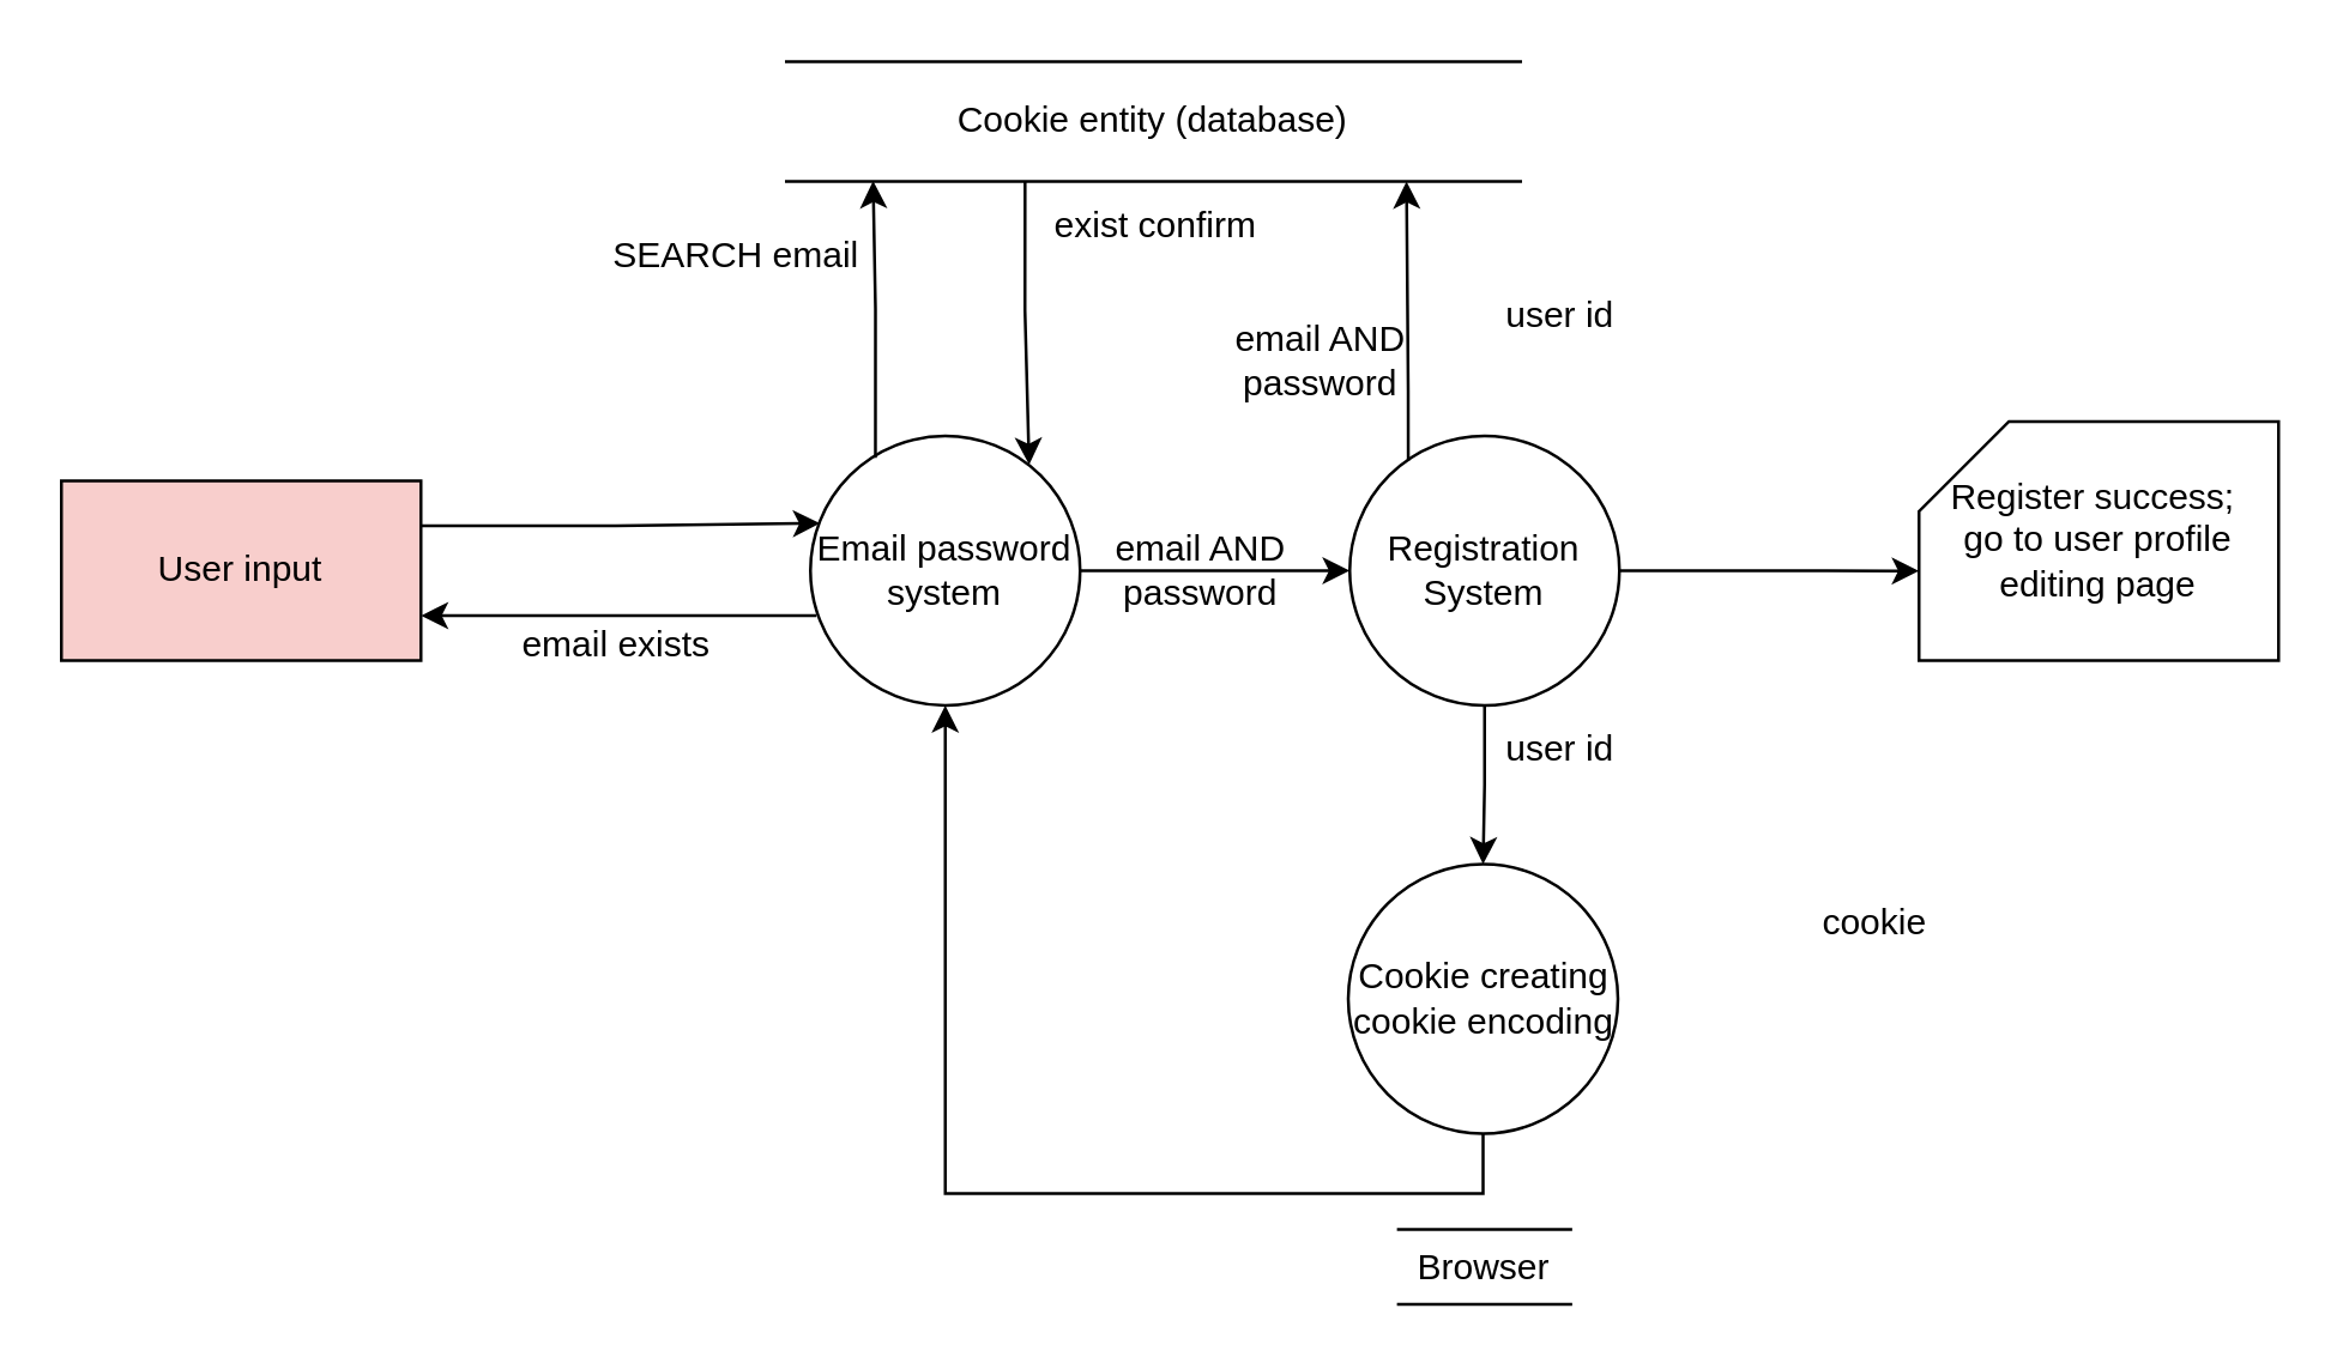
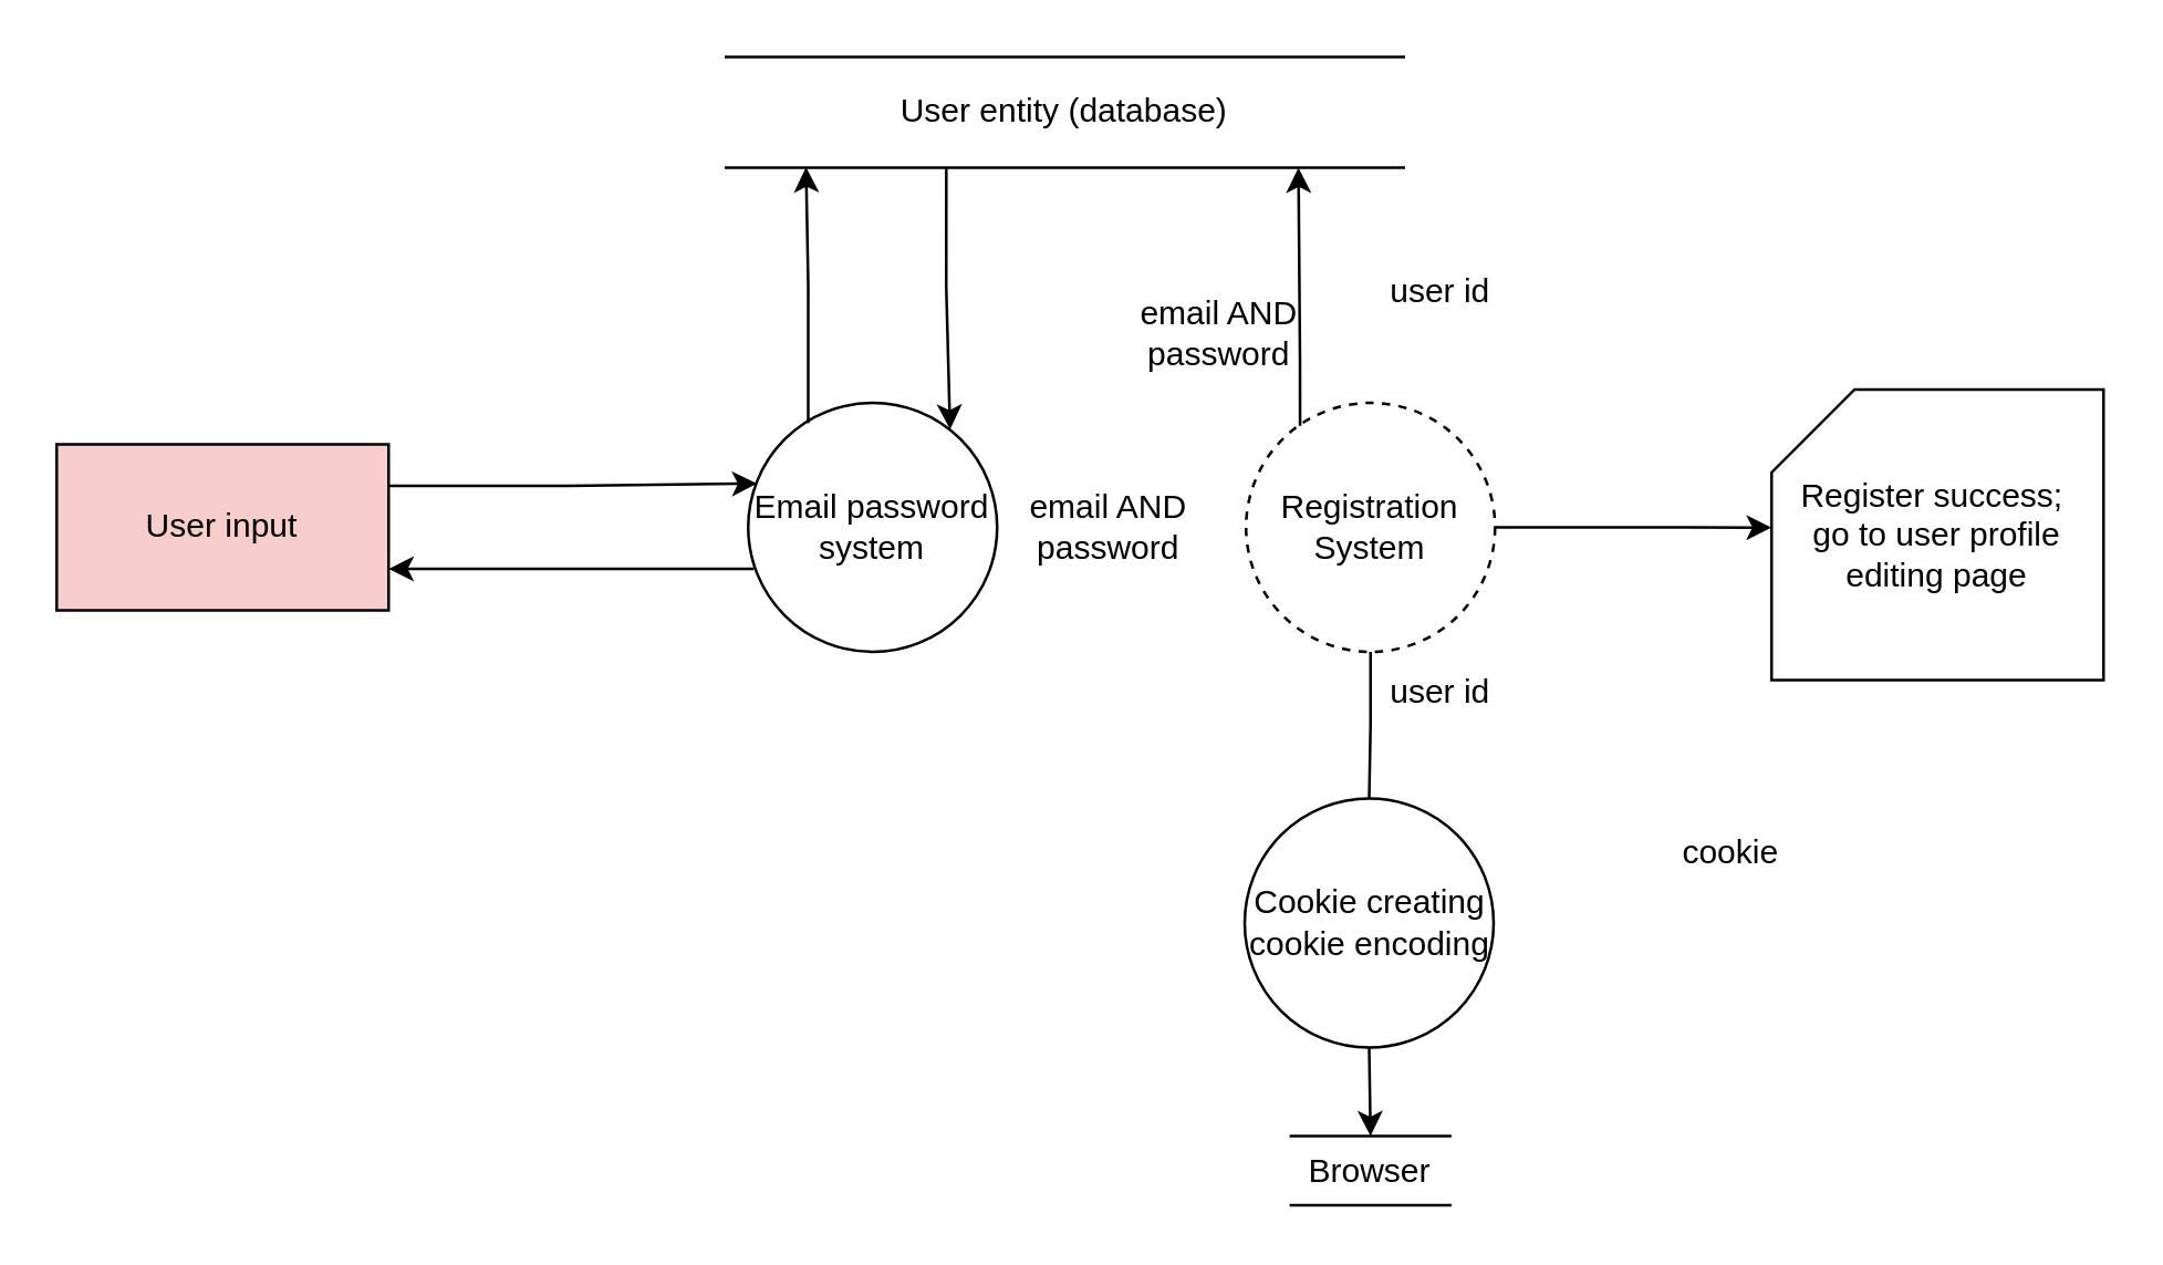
  <mxCell id="0" />
  <mxCell id="1" parent="0" />
  <mxCell id="2" style="edgeStyle=orthogonalEdgeStyle;rounded=0;orthogonalLoop=1;jettySize=auto;html=1;exitX=1;exitY=0.25;exitDx=0;exitDy=0;entryX=0.036;entryY=0.324;entryDx=0;entryDy=0;entryPerimeter=0;" edge="1" parent="1" source="4" target="6"><mxGeometry relative="1" as="geometry" /></mxCell>
  <mxCell id="3" style="edgeStyle=orthogonalEdgeStyle;rounded=0;orthogonalLoop=1;jettySize=auto;html=1;entryX=1;entryY=0.75;entryDx=0;entryDy=0;exitX=0.022;exitY=0.667;exitDx=0;exitDy=0;exitPerimeter=0;" edge="1" parent="1" source="6" target="4"><mxGeometry relative="1" as="geometry"><mxPoint x="160" y="205" as="targetPoint" /><mxPoint x="240" y="205" as="sourcePoint" /></mxGeometry></mxCell>
  <mxCell id="4" value="User input" style="rounded=0;whiteSpace=wrap;html=1;fillColor=#f8cecc;" vertex="1" parent="1"><mxGeometry x="20" y="160" width="120" height="60" as="geometry" /></mxCell>
- <mxCell id="5" style="edgeStyle=orthogonalEdgeStyle;rounded=0;orthogonalLoop=1;jettySize=auto;html=1;exitX=1;exitY=0.5;exitDx=0;exitDy=0;entryX=0;entryY=0.5;entryDx=0;entryDy=0;" edge="1" parent="1" source="6" target="15"><mxGeometry relative="1" as="geometry"><mxPoint x="440" y="189.833" as="targetPoint" /></mxGeometry></mxCell>
  <mxCell id="6" value="Email password system" style="ellipse;whiteSpace=wrap;html=1;aspect=fixed;rounded=0;strokeColor=default;fontFamily=Helvetica;fontSize=12;fontColor=default;fillColor=none;" vertex="1" parent="1"><mxGeometry x="270" y="145" width="90" height="90" as="geometry" /></mxCell>
- <mxCell id="7" value="email exists" style="text;html=1;align=center;verticalAlign=middle;resizable=0;points=[];autosize=1;strokeColor=none;fillColor=none;" vertex="1" parent="1"><mxGeometry x="160" y="200" width="90" height="30" as="geometry" /></mxCell>
  <mxCell id="8" style="edgeStyle=orthogonalEdgeStyle;rounded=0;orthogonalLoop=1;jettySize=auto;html=1;entryX=0.118;entryY=0.996;entryDx=0;entryDy=0;entryPerimeter=0;exitX=0.241;exitY=0.081;exitDx=0;exitDy=0;exitPerimeter=0;" edge="1" parent="1" target="10" source="6"><mxGeometry relative="1" as="geometry"><mxPoint x="290" y="150" as="sourcePoint" /></mxGeometry></mxCell>
  <mxCell id="9" style="edgeStyle=orthogonalEdgeStyle;rounded=0;orthogonalLoop=1;jettySize=auto;html=1;exitX=0.325;exitY=0.996;exitDx=0;exitDy=0;entryX=0.811;entryY=0.107;entryDx=0;entryDy=0;entryPerimeter=0;exitPerimeter=0;" edge="1" parent="1" source="10" target="6"><mxGeometry relative="1" as="geometry"><mxPoint x="342" y="154" as="targetPoint" /><Array as="points"><mxPoint x="342" y="103" /><mxPoint x="342" y="103" /><mxPoint x="342" y="155" /></Array></mxGeometry></mxCell>
- <mxCell id="10" value="Cookie entity (database)" style="shape=partialRectangle;whiteSpace=wrap;html=1;left=0;right=0;fillColor=none;rounded=0;strokeColor=default;fontFamily=Helvetica;fontSize=12;fontColor=default;" vertex="1" parent="1"><mxGeometry x="262" y="20" width="245" height="40" as="geometry" /></mxCell>
- <mxCell id="11" value="exist confirm" style="text;html=1;align=center;verticalAlign=middle;resizable=0;points=[];autosize=1;strokeColor=none;fillColor=none;" vertex="1" parent="1"><mxGeometry x="339.5" y="60" width="90" height="30" as="geometry" /></mxCell>
- <mxCell id="12" value="SEARCH email" style="text;html=1;align=center;verticalAlign=middle;resizable=0;points=[];autosize=1;strokeColor=none;fillColor=none;" vertex="1" parent="1"><mxGeometry x="190" y="70" width="110" height="30" as="geometry" /></mxCell>
- <mxCell id="13" style="edgeStyle=orthogonalEdgeStyle;rounded=0;orthogonalLoop=1;jettySize=auto;html=1;exitX=0.5;exitY=1;exitDx=0;exitDy=0;entryX=0.5;entryY=0;entryDx=0;entryDy=0;" edge="1" parent="1" source="15" target="21"><mxGeometry relative="1" as="geometry" /></mxCell>
+ <mxCell id="10" value="User entity (database)" style="shape=partialRectangle;whiteSpace=wrap;html=1;left=0;right=0;fillColor=none;rounded=0;strokeColor=default;fontFamily=Helvetica;fontSize=12;fontColor=default;" vertex="1" parent="1"><mxGeometry x="262" y="20" width="245" height="40" as="geometry" /></mxCell>
+ <mxCell id="13" style="edgeStyle=orthogonalEdgeStyle;rounded=0;orthogonalLoop=1;jettySize=auto;html=1;exitX=0.5;exitY=1;exitDx=0;exitDy=0;entryX=0.5;entryY=0;entryDx=0;entryDy=0;endArrow=none;" edge="1" parent="1" source="15" target="21"><mxGeometry relative="1" as="geometry" /></mxCell>
  <mxCell id="14" style="edgeStyle=orthogonalEdgeStyle;rounded=0;orthogonalLoop=1;jettySize=auto;html=1;exitX=1;exitY=0.5;exitDx=0;exitDy=0;entryX=0;entryY=0;entryDx=0;entryDy=49.915;entryPerimeter=0;" edge="1" parent="1" source="15" target="25"><mxGeometry relative="1" as="geometry"><mxPoint x="600" y="189.833" as="targetPoint" /></mxGeometry></mxCell>
- <mxCell id="15" value="Registration System" style="ellipse;whiteSpace=wrap;html=1;aspect=fixed;rounded=0;strokeColor=default;fontFamily=Helvetica;fontSize=12;fontColor=default;fillColor=none;" vertex="1" parent="1"><mxGeometry x="450" y="145" width="90" height="90" as="geometry" /></mxCell>
+ <mxCell id="15" value="Registration System" style="ellipse;whiteSpace=wrap;html=1;aspect=fixed;rounded=0;strokeColor=default;fontFamily=Helvetica;fontSize=12;fontColor=default;fillColor=none;dashed=1;" vertex="1" parent="1"><mxGeometry x="450" y="145" width="90" height="90" as="geometry" /></mxCell>
  <mxCell id="16" value="email AND&lt;br&gt;password" style="text;html=1;align=center;verticalAlign=middle;resizable=0;points=[];autosize=1;strokeColor=none;fillColor=none;" vertex="1" parent="1"><mxGeometry x="360" y="170" width="80" height="40" as="geometry" /></mxCell>
  <mxCell id="17" style="edgeStyle=orthogonalEdgeStyle;rounded=0;orthogonalLoop=1;jettySize=auto;html=1;entryX=0.118;entryY=0.996;entryDx=0;entryDy=0;entryPerimeter=0;exitX=0.217;exitY=0.092;exitDx=0;exitDy=0;exitPerimeter=0;" edge="1" parent="1" source="15"><mxGeometry relative="1" as="geometry"><mxPoint x="469" y="150" as="sourcePoint" /><mxPoint x="468.94" y="60" as="targetPoint" /><Array as="points"><mxPoint x="470" y="130" /><mxPoint x="469" y="130" /></Array></mxGeometry></mxCell>
  <mxCell id="18" value="email AND&lt;br&gt;password" style="text;html=1;align=center;verticalAlign=middle;resizable=0;points=[];autosize=1;strokeColor=none;fillColor=none;" vertex="1" parent="1"><mxGeometry x="400" y="100" width="80" height="40" as="geometry" /></mxCell>
  <mxCell id="19" value="user id" style="text;html=1;align=center;verticalAlign=middle;resizable=0;points=[];autosize=1;strokeColor=none;fillColor=none;" vertex="1" parent="1"><mxGeometry x="490" y="90" width="60" height="30" as="geometry" /></mxCell>
- <mxCell id="20" style="edgeStyle=orthogonalEdgeStyle;rounded=0;orthogonalLoop=1;jettySize=auto;html=1;exitX=0.5;exitY=1;exitDx=0;exitDy=0;" edge="1" parent="1" source="21" target="6"><mxGeometry relative="1" as="geometry" /></mxCell>
+ <mxCell id="20" style="edgeStyle=orthogonalEdgeStyle;rounded=0;orthogonalLoop=1;jettySize=auto;html=1;exitX=0.5;exitY=1;exitDx=0;exitDy=0;entryX=0.5;entryY=0;entryDx=0;entryDy=0;" edge="1" parent="1" source="21" target="23"><mxGeometry relative="1" as="geometry" /></mxCell>
  <mxCell id="21" value="Cookie creating cookie encoding" style="ellipse;whiteSpace=wrap;html=1;aspect=fixed;rounded=0;strokeColor=default;fontFamily=Helvetica;fontSize=12;fontColor=default;fillColor=none;" vertex="1" parent="1"><mxGeometry x="449.5" y="288" width="90" height="90" as="geometry" /></mxCell>
  <mxCell id="22" value="cookie" style="text;html=1;align=center;verticalAlign=middle;resizable=0;points=[];autosize=1;strokeColor=none;fillColor=none;" vertex="1" parent="1"><mxGeometry x="595" y="293" width="60" height="30" as="geometry" /></mxCell>
  <mxCell id="23" value="Browser" style="shape=partialRectangle;whiteSpace=wrap;html=1;left=0;right=0;fillColor=none;rounded=0;strokeColor=default;fontFamily=Helvetica;fontSize=12;fontColor=default;" vertex="1" parent="1"><mxGeometry x="466.25" y="410" width="57.5" height="25" as="geometry" /></mxCell>
  <mxCell id="24" value="user id" style="text;html=1;align=center;verticalAlign=middle;resizable=0;points=[];autosize=1;strokeColor=none;fillColor=none;" vertex="1" parent="1"><mxGeometry x="490" y="235" width="60" height="30" as="geometry" /></mxCell>
- <mxCell id="25" value="Register success;&amp;nbsp;&lt;br&gt;go to user profile editing page" style="shape=card;whiteSpace=wrap;html=1;" vertex="1" parent="1"><mxGeometry x="640" y="140.17" width="120" height="79.83" as="geometry" /></mxCell>
+ <mxCell id="25" value="Register success;&amp;nbsp;&lt;br&gt;go to user profile editing page" style="shape=card;whiteSpace=wrap;html=1;" vertex="1" parent="1"><mxGeometry x="640" y="140.17" width="120" height="105" as="geometry" /></mxCell>
